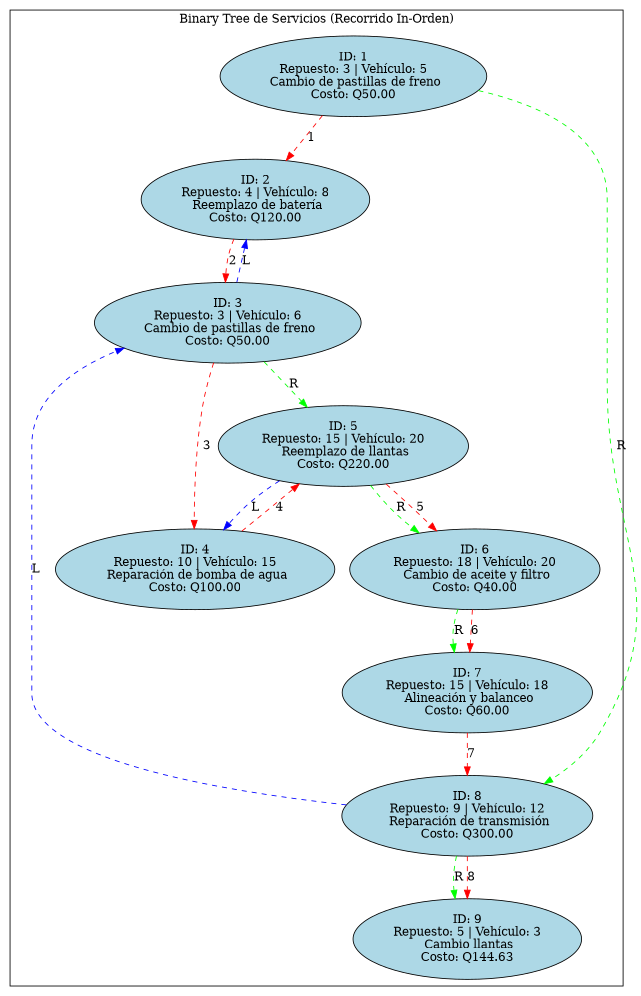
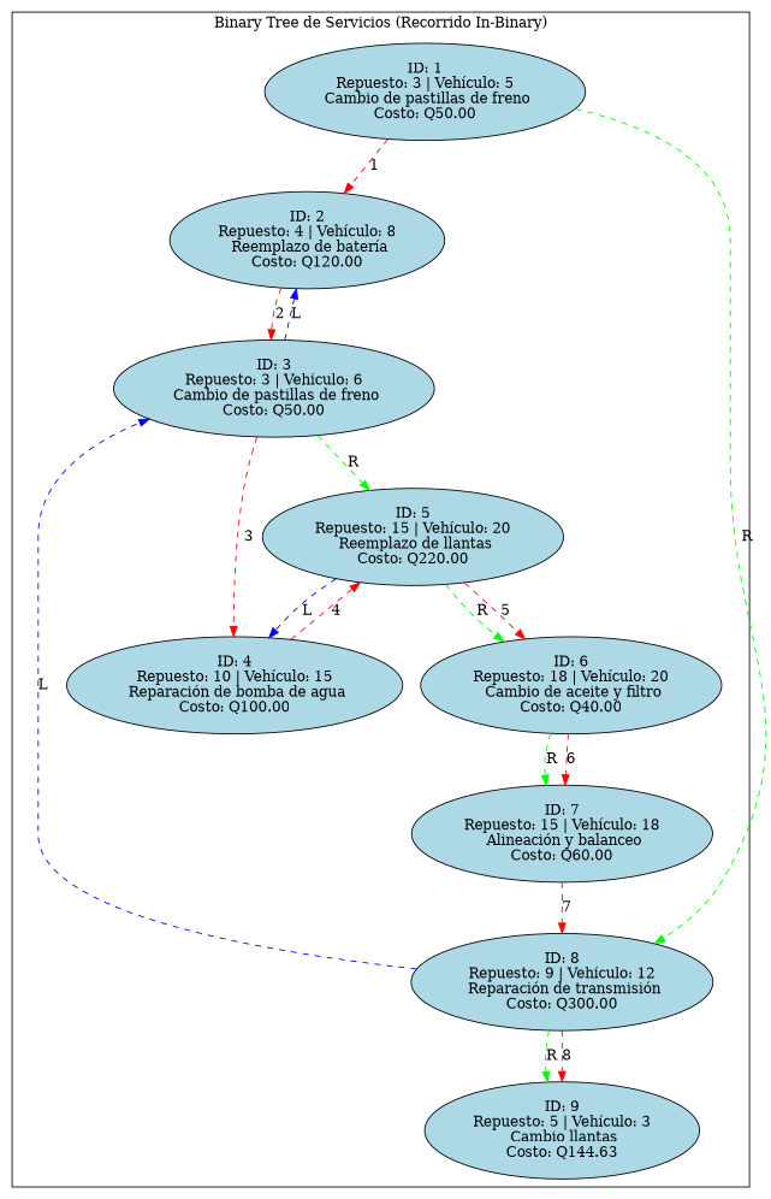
  digraph {
    node [fillcolor=lightblue shape=ellipse style=filled]
    edge [color=red style=dashed]
    n1 [label="ID: 1\nRepuesto: 3 | Vehículo: 5\n Cambio de pastillas de freno\nCosto: Q50.00"]
    n2 [label="ID: 2\nRepuesto: 4 | Vehículo: 8\n Reemplazo de batería\nCosto: Q120.00"]
    n3 [label="ID: 8\nRepuesto: 9 | Vehículo: 12\n Reparación de transmisión\nCosto: Q300.00"]
    n4 [label="ID: 3\nRepuesto: 3 | Vehículo: 6\n Cambio de pastillas de freno\nCosto: Q50.00"]
    n5 [label="ID: 4\nRepuesto: 10 | Vehículo: 15\n Reparación de bomba de agua\nCosto: Q100.00"]
    n6 [label="ID: 5\nRepuesto: 15 | Vehículo: 20\n Reemplazo de llantas\nCosto: Q220.00"]
    n7 [label="ID: 6\nRepuesto: 18 | Vehículo: 20\n Cambio de aceite y filtro\nCosto: Q40.00"]
    n8 [label="ID: 7\nRepuesto: 15 | Vehículo: 18\n Alineación y balanceo\nCosto: Q60.00"]
    n9 [label="ID: 9\nRepuesto: 5 | Vehículo: 3\n Cambio llantas\nCosto: Q144.63"]
    subgraph cluster_1 {
-     label="Binary Tree de Servicios (Recorrido In-Orden)"
+     label="Binary Tree de Servicios (Recorrido In-Binary)"
      n1
      n2
      n3
      n4
      n5
      n6
      n7
      n8
      n9
    }
    n1 -> n2 [label=1]
    n1 -> n3 [color=green label=R]
    n2 -> n4 [label=2]
    n3 -> n4 [color=blue label=L]
    n3 -> n9 [color=green label=R]
    n3 -> n9 [label=8]
    n4 -> n2 [color=blue label=L]
    n4 -> n5 [label=3]
    n4 -> n6 [color=green label=R]
    n5 -> n6 [label=4]
    n6 -> n5 [color=blue label=L]
    n6 -> n7 [color=green label=R]
    n6 -> n7 [label=5]
    n7 -> n8 [color=green label=R]
    n7 -> n8 [label=6]
    n8 -> n3 [label=7]
  }
